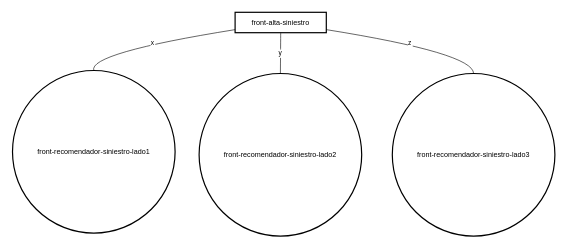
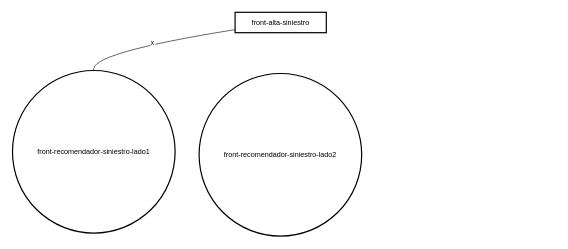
  <mxCell id="0" />
  <mxCell id="1" parent="0" />
  <mxCell id="2" value="front-alta-siniestro" style="whiteSpace=wrap;strokeWidth=2;" vertex="1" parent="1"><mxGeometry x="391" width="152" height="34" as="geometry" y="20" /></mxCell>
  <mxCell id="3" value="front-recomendador-siniestro-lado1" style="ellipse;aspect=fixed;strokeWidth=2;whiteSpace=wrap;" vertex="1" parent="1"><mxGeometry x="20" y="117" width="271" height="271" as="geometry" /></mxCell>
  <mxCell id="4" value="front-recomendador-siniestro-lado2" style="ellipse;aspect=fixed;strokeWidth=2;whiteSpace=wrap;" vertex="1" parent="1"><mxGeometry x="331" y="122" width="271" height="271" as="geometry" /></mxCell>
- <mxCell id="5" value="front-recomendador-siniestro-lado3" style="ellipse;aspect=fixed;strokeWidth=2;whiteSpace=wrap;" vertex="1" parent="1"><mxGeometry x="653" y="122" width="271" height="271" as="geometry" /></mxCell>
  <mxCell id="6" value="x" style="curved=1;startArrow=none;endArrow=none;exitX=0;exitY=0.85;entryX=0.5;entryY=0;" edge="1" parent="1" source="2" target="3"><mxGeometry relative="1" as="geometry"><Array as="points"><mxPoint x="146" y="88" /></Array></mxGeometry></mxCell>
- <mxCell id="7" value="y" style="curved=1;startArrow=none;endArrow=none;exitX=0.5;exitY=0.99;entryX=0.5;entryY=0;" edge="1" parent="1" source="2" target="4"><mxGeometry relative="1" as="geometry"><Array as="points" /></mxGeometry></mxCell>
- <mxCell id="8" value="z" style="curved=1;startArrow=none;endArrow=none;exitX=1;exitY=0.85;entryX=0.5;entryY=0;" edge="1" parent="1" source="2" target="5"><mxGeometry relative="1" as="geometry"><Array as="points"><mxPoint x="788" y="88" /></Array></mxGeometry></mxCell>
